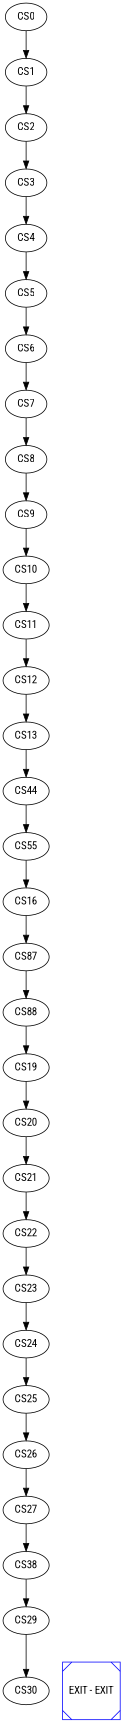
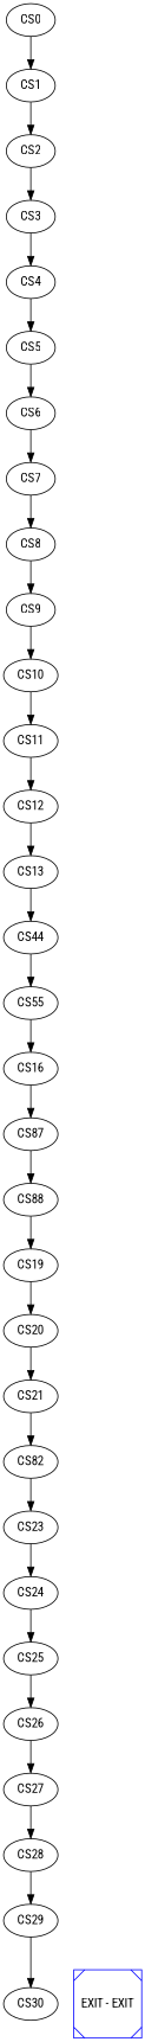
  digraph {
    fontname="Roboto Condensed"
    splines=ortho
    node [fontname="Roboto Condensed" style=plaintext]
    edge [fontname="Roboto Condensed"]
    CS0
    CS1
    CS2
    CS3
    CS4
    CS5
    CS6
    CS7
    CS20
    CS8
    CS9
    CS10
    CS11
    CS12
    CS13
    n16 [label=CS44]
    n17 [label=CS55]
    CS16
    n19 [label=CS87]
    n20 [label=CS88]
    CS19
    CS21
-   CS22
+   CS22 [label=CS82]
    CS23
    CS24
    CS25
    CS26
    CS27
-   CS28 [label=CS38]
+   CS28
    CS29
    CS30
    n32 [color=blue label="EXIT - EXIT" shape=Msquare style=""]
    subgraph sub_1 {
      rank=same
      CS0
    }
    subgraph sub_2 {
      rank=same
      CS1
    }
    subgraph sub_3 {
      rank=same
      CS2
    }
    subgraph sub_4 {
      rank=same
      CS3
    }
    subgraph sub_5 {
      rank=same
      CS4
    }
    subgraph sub_6 {
      rank=same
      CS5
    }
    subgraph sub_7 {
      rank=same
      CS6
    }
    subgraph sub_8 {
      rank=same
      CS7
    }
    subgraph sub_9 {
      rank=same
      CS20
    }
    subgraph sub_10 {
      rank=same
      CS8
    }
    subgraph sub_11 {
      rank=same
      CS9
    }
    subgraph sub_12 {
      rank=same
      CS10
    }
    subgraph sub_13 {
      rank=same
      CS11
    }
    subgraph sub_14 {
      rank=same
      CS12
    }
    subgraph sub_15 {
      rank=same
      CS13
    }
    subgraph sub_16 {
      rank=same
      n16
    }
    subgraph sub_17 {
      rank=same
      n17
    }
    subgraph sub_18 {
      rank=same
      CS16
    }
    subgraph sub_19 {
      rank=same
      n19
    }
    subgraph sub_20 {
      rank=same
      n20
    }
    subgraph sub_21 {
      rank=same
      CS19
    }
    subgraph sub_22 {
      rank=same
      CS21
    }
    subgraph sub_23 {
      rank=same
      CS22
    }
    subgraph sub_24 {
      rank=same
      CS23
    }
    subgraph sub_25 {
      rank=same
      CS24
    }
    subgraph sub_26 {
      rank=same
      CS25
    }
    subgraph sub_27 {
      rank=same
      CS26
    }
    subgraph sub_28 {
      rank=same
      CS27
    }
    subgraph sub_29 {
      rank=same
      CS28
    }
    subgraph sub_30 {
      rank=same
      CS29
    }
    subgraph sub_31 {
      rank=same
      CS30
      n32
    }
    CS0 -> CS1
    CS1 -> CS2
    CS2 -> CS3
    CS3 -> CS4
    CS4 -> CS5
    CS5 -> CS6
    CS6 -> CS7
    CS7 -> CS8
    CS20 -> CS21
    CS8 -> CS9
    CS9 -> CS10
    CS10 -> CS11
    CS11 -> CS12
    CS12 -> CS13
    CS13 -> n16
    n16 -> n17
    n17 -> CS16
    CS16 -> n19
    n19 -> n20
    n20 -> CS19
    CS19 -> CS20
    CS21 -> CS22
    CS22 -> CS23
    CS23 -> CS24
    CS24 -> CS25
    CS25 -> CS26
    CS26 -> CS27
    CS27 -> CS28
    CS28 -> CS29
    CS29 -> CS30
    CS30 -> n32 [color=dimgrey style=invis weight=1000]
  }
